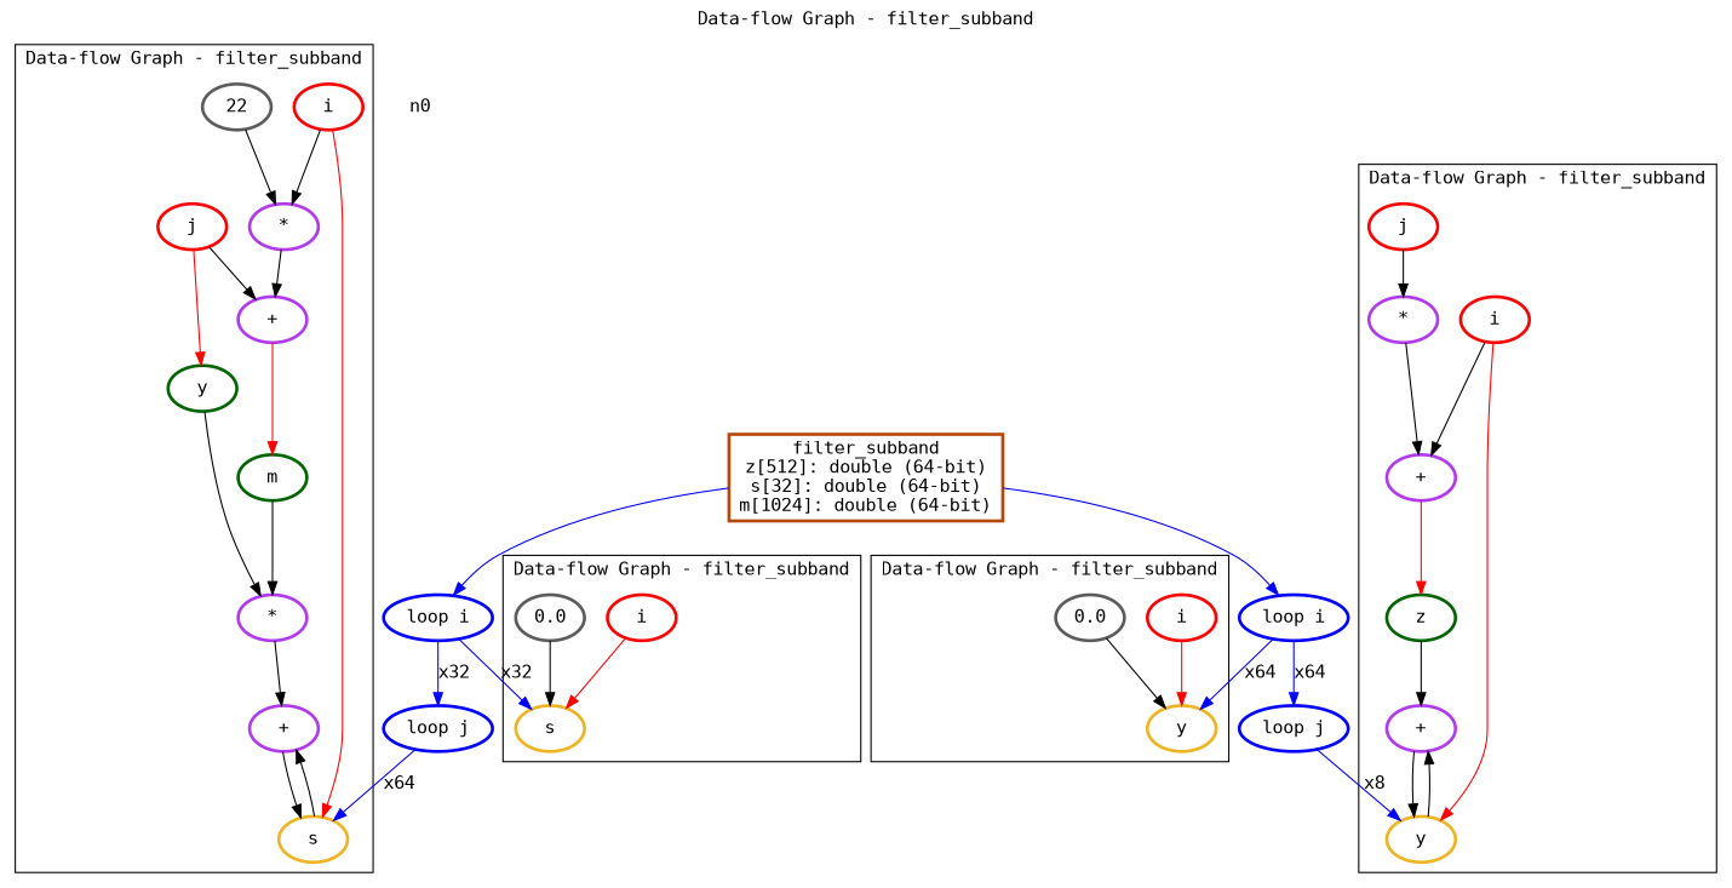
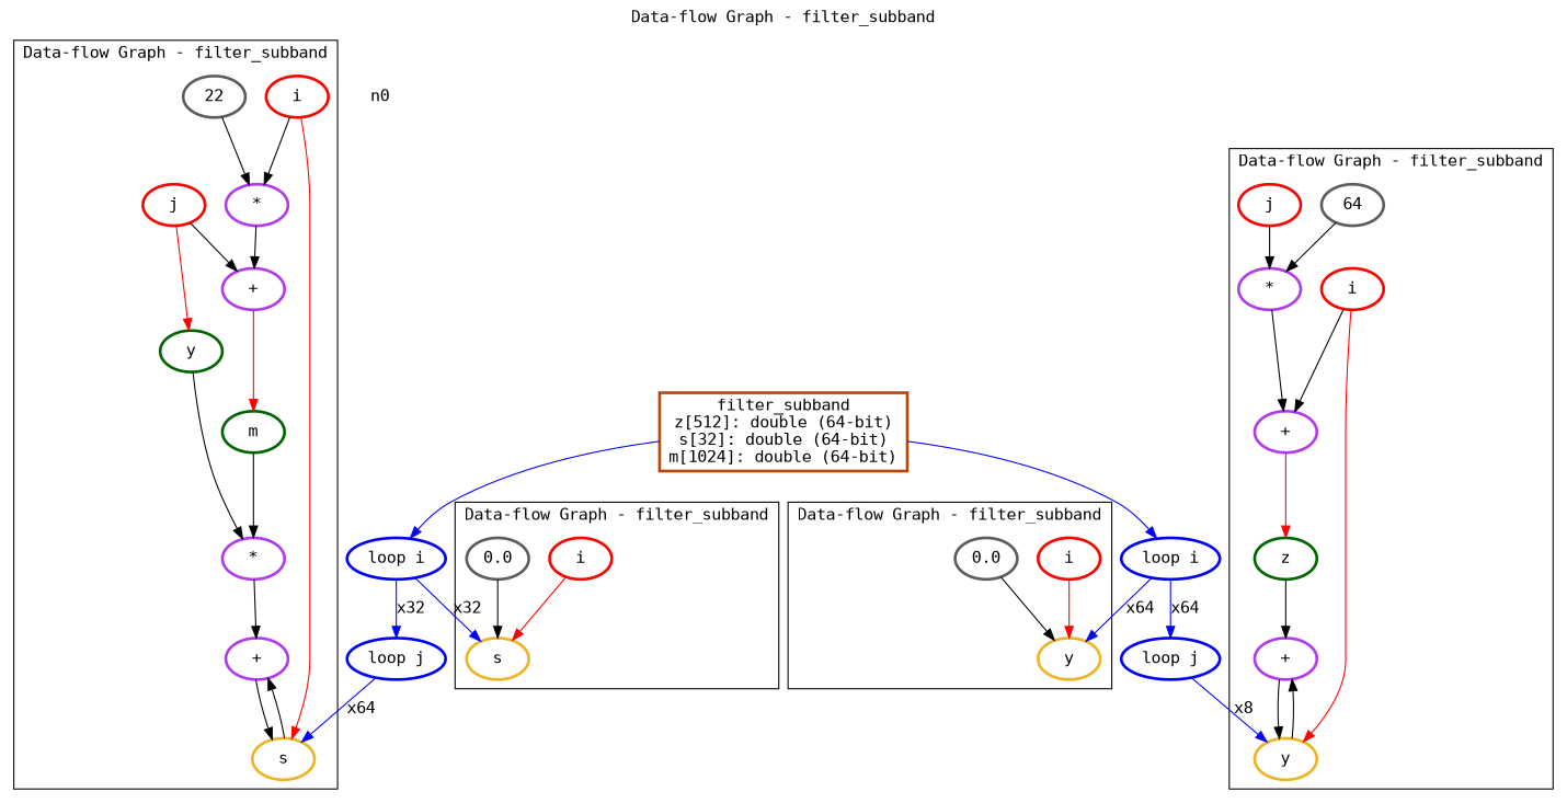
  digraph {
    fontname="DejaVu Sans Mono"
    label="Data-flow Graph - filter_subband"
    labelloc=t
    node [color=darkorchid2 fontname="DejaVu Sans Mono" penwidth=2.5]
    edge [color=black fontname="DejaVu Sans Mono"]
    n21 [label="+"]
    n22 [color=goldenrod2 label=s]
    n23 [color=red label=i]
    n24 [label="*"]
    n25 [color=darkgreen label=m]
    n26 [label="+"]
    n27 [label="*"]
    n28 [color=gray36 label=22]
    n30 [color=red label=j]
    n31 [color=darkgreen label=y]
    n17 [color=goldenrod2 label=s]
    n18 [color=red label=i]
    n19 [color=gray36 label=0.0]
    n7 [label="+"]
    n8 [color=goldenrod2 label=y]
    n9 [color=red label=i]
    n10 [color=darkgreen label=z]
    n11 [label="+"]
    n13 [label="*"]
+   n14 [color=gray36 label=64]
    n15 [color=red label=j]
    n3 [color=goldenrod2 label=y]
    n4 [color=red label=i]
    n5 [color=gray36 label=0.0]
    n1 [color="#b54707" label="filter_subband\nz[512]: double (64-bit)\ns[32]: double (64-bit)\nm[1024]: double (64-bit)\n" shape=box]
    n2 [color=blue1 label="loop i"]
    n16 [color=blue1 label="loop i"]
    n6 [color=blue1 label="loop j"]
    n20 [color=blue1 label="loop j"]
    n0 [color=white]
    subgraph cluster_1 {
      n21
      n22
      n23
      n24
      n25
      n26
      n27
      n28
      n30
      n31
    }
    subgraph cluster_2 {
      n17
      n18
      n19
    }
    subgraph cluster_3 {
      n7
      n8
      n9
      n10
      n11
      n13
+     n14
      n15
    }
    subgraph cluster_4 {
      n3
      n4
      n5
    }
    subgraph cluster_5 {
    }
    n21 -> n22
    n22 -> n21
    n23 -> n22 [color=red]
    n23 -> n27
    n24 -> n21
    n25 -> n24
    n26 -> n25 [color=red]
    n27 -> n26
    n28 -> n27
    n30 -> n26
    n30 -> n31 [color=red]
    n31 -> n24
    n18 -> n17 [color=red]
    n19 -> n17
    n7 -> n8
    n8 -> n7
    n9 -> n8 [color=red]
    n9 -> n11
    n10 -> n7
    n11 -> n10 [color=red]
    n13 -> n11
+   n14 -> n13
    n15 -> n13
    n4 -> n3 [color=red]
    n5 -> n3
    n1 -> n2 [color=blue]
    n1 -> n16 [color=blue]
    n2 -> n3 [color=blue label=x64]
    n2 -> n6 [color=blue label=x64]
    n16 -> n17 [color=blue label=x32]
    n16 -> n20 [color=blue label=x32]
    n6 -> n8 [color=blue label=x8]
    n20 -> n22 [color=blue label=x64]
  }
